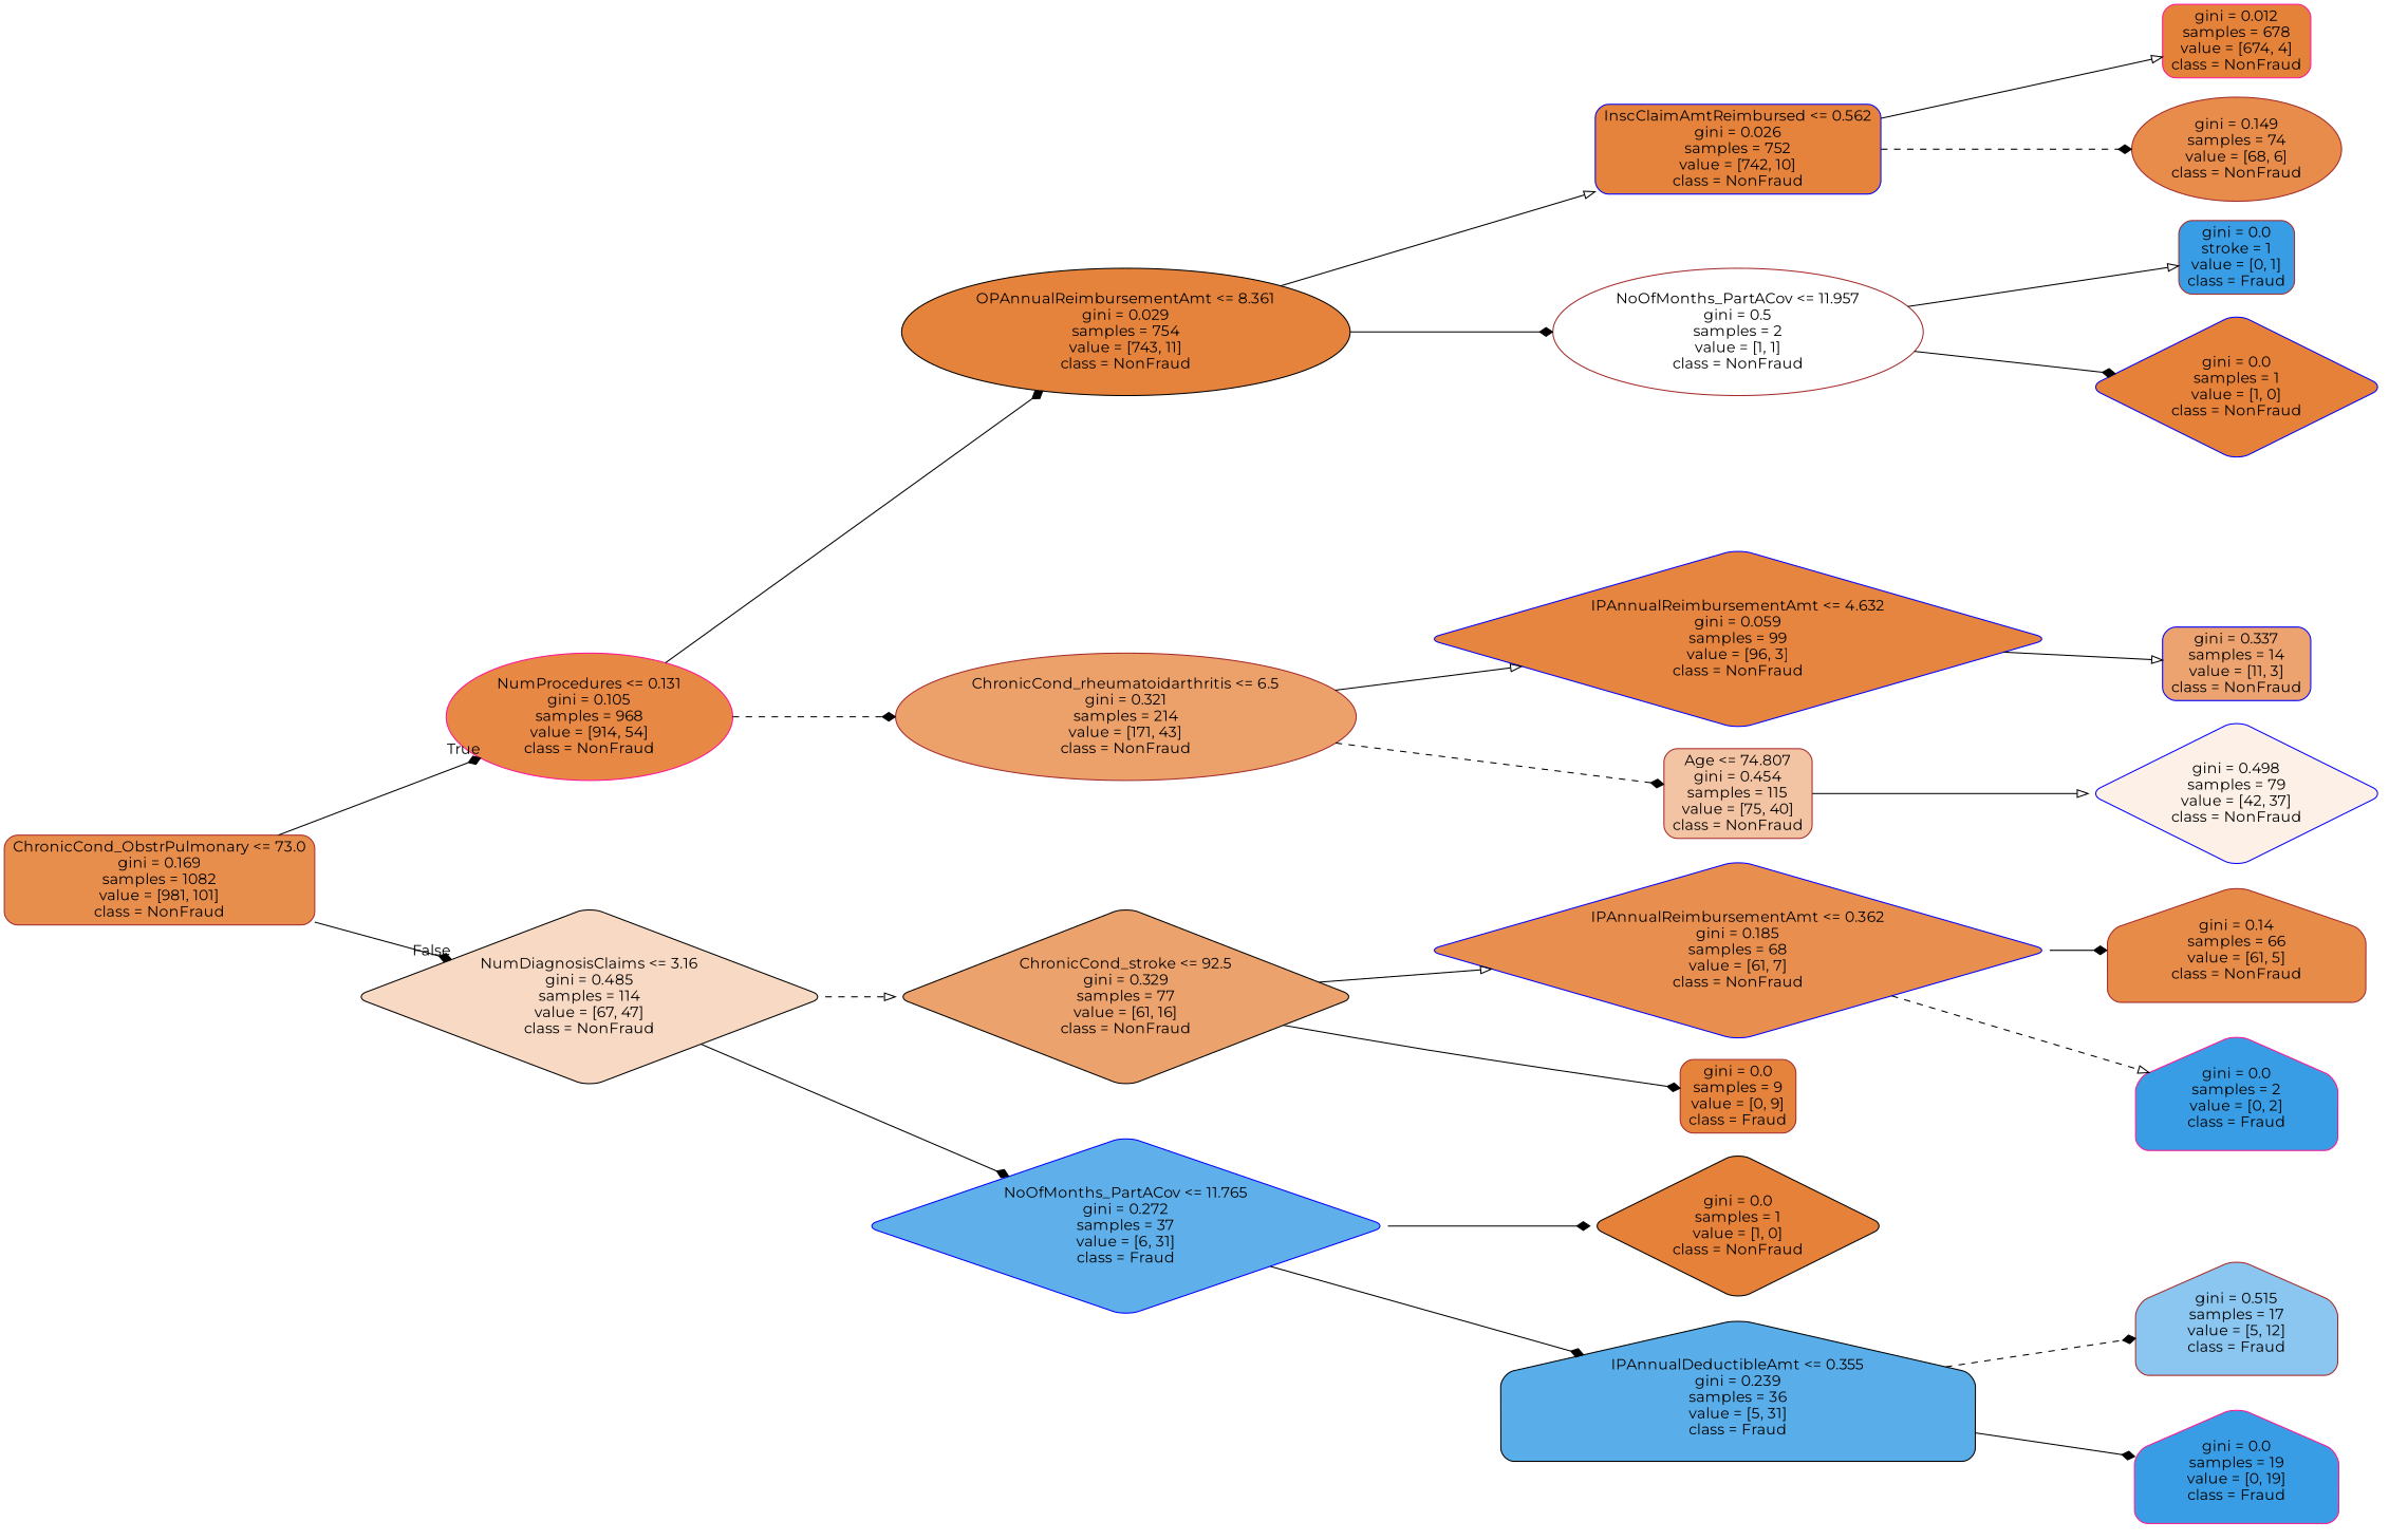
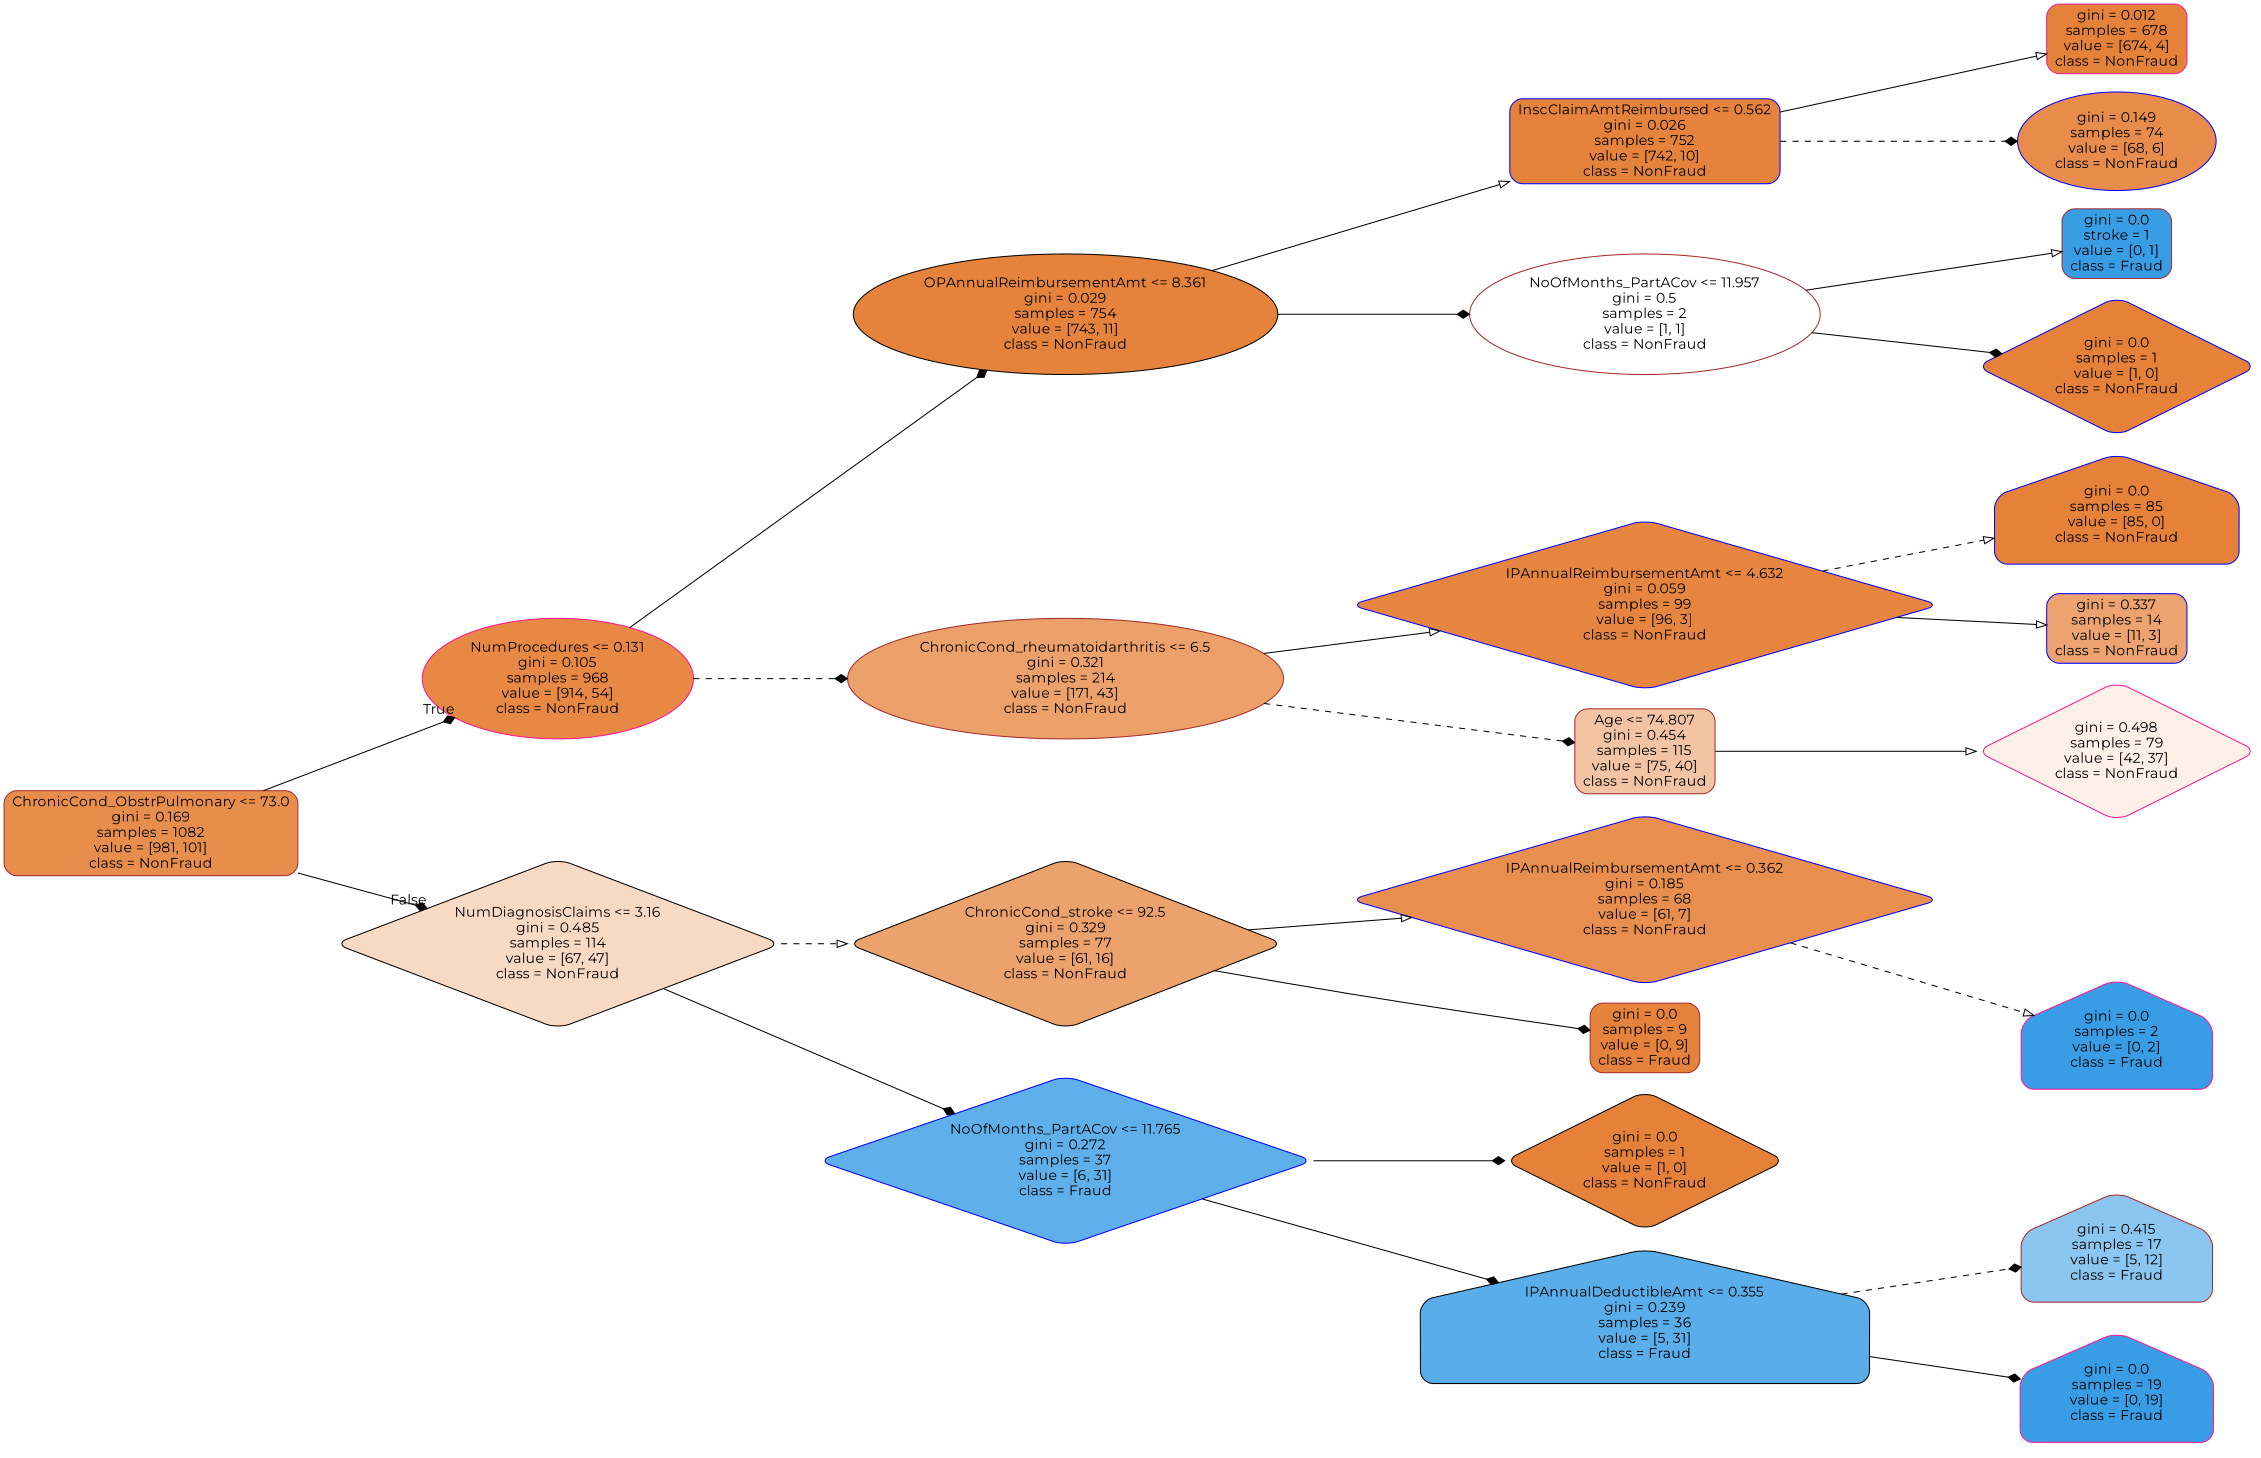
  digraph {
    fontname=Montserrat
    rankdir=LR
    node [color=blue fillcolor="#e5833c" fontname=Montserrat shape=diamond style="filled, rounded"]
    edge [arrowhead=diamond fontname=Montserrat style=solid]
    n1 [color=brown fillcolor="#e88e4d" label="ChronicCond_ObstrPulmonary <= 73.0\ngini = 0.169\nsamples = 1082\nvalue = [981, 101]\nclass = NonFraud" shape=box]
    n2 [color=deeppink fillcolor="#e78845" label="NumProcedures <= 0.131\ngini = 0.105\nsamples = 968\nvalue = [914, 54]\nclass = NonFraud" shape=ellipse]
    n3 [color=black fillcolor="#f7d9c4" label="NumDiagnosisClaims <= 3.16\ngini = 0.485\nsamples = 114\nvalue = [67, 47]\nclass = NonFraud"]
    n4 [color=black label="OPAnnualReimbursementAmt <= 8.361\ngini = 0.029\nsamples = 754\nvalue = [743, 11]\nclass = NonFraud" shape=ellipse]
    n5 [color=brown fillcolor="#eca16b" label="ChronicCond_rheumatoidarthritis <= 6.5\ngini = 0.321\nsamples = 214\nvalue = [171, 43]\nclass = NonFraud" shape=ellipse]
    n6 [color=black fillcolor="#eca26d" label="ChronicCond_stroke <= 92.5\ngini = 0.329\nsamples = 77\nvalue = [61, 16]\nclass = NonFraud"]
    n7 [fillcolor="#5fb0ea" label="NoOfMonths_PartACov <= 11.765\ngini = 0.272\nsamples = 37\nvalue = [6, 31]\nclass = Fraud"]
    n8 [label="InscClaimAmtReimbursed <= 0.562\ngini = 0.026\nsamples = 752\nvalue = [742, 10]\nclass = NonFraud" shape=box]
    n9 [color=brown fillcolor="#ffffff" label="NoOfMonths_PartACov <= 11.957\ngini = 0.5\nsamples = 2\nvalue = [1, 1]\nclass = NonFraud" shape=ellipse]
    n10 [fillcolor="#e6853f" label="IPAnnualReimbursementAmt <= 4.632\ngini = 0.059\nsamples = 99\nvalue = [96, 3]\nclass = NonFraud"]
    n11 [color=brown fillcolor="#f3c4a3" label="Age <= 74.807\ngini = 0.454\nsamples = 115\nvalue = [75, 40]\nclass = NonFraud" shape=box]
    n12 [color=deeppink fillcolor="#e5823a" label="gini = 0.012\nsamples = 678\nvalue = [674, 4]\nclass = NonFraud" shape=box]
-   n13 [color=brown fillcolor="#e78c4a" label="gini = 0.149\nsamples = 74\nvalue = [68, 6]\nclass = NonFraud" shape=ellipse]
+   n13 [fillcolor="#e78c4a" label="gini = 0.149\nsamples = 74\nvalue = [68, 6]\nclass = NonFraud" shape=ellipse]
    n14 [color=brown fillcolor="#399de5" label="gini = 0.0\nstroke = 1\nvalue = [0, 1]\nclass = Fraud" shape=box]
    n15 [fillcolor="#e58139" label="gini = 0.0\nsamples = 1\nvalue = [1, 0]\nclass = NonFraud"]
+   n16 [fillcolor="#e58139" label="gini = 0.0\nsamples = 85\nvalue = [85, 0]\nclass = NonFraud" shape=house]
    n17 [fillcolor="#eca36f" label="gini = 0.337\nsamples = 14\nvalue = [11, 3]\nclass = NonFraud" shape=box]
-   n18 [fillcolor="#fcf0e7" label="gini = 0.498\nsamples = 79\nvalue = [42, 37]\nclass = NonFraud"]
+   n18 [color=deeppink fillcolor="#fcf0e7" label="gini = 0.498\nsamples = 79\nvalue = [42, 37]\nclass = NonFraud"]
    n19 [fillcolor="#e88f50" label="IPAnnualReimbursementAmt <= 0.362\ngini = 0.185\nsamples = 68\nvalue = [61, 7]\nclass = NonFraud"]
    n20 [color=brown label="gini = 0.0\nsamples = 9\nvalue = [0, 9]\nclass = Fraud" shape=box]
    n21 [color=black fillcolor="#e58139" label="gini = 0.0\nsamples = 1\nvalue = [1, 0]\nclass = NonFraud"]
    n22 [color=black fillcolor="#59ade9" label="IPAnnualDeductibleAmt <= 0.355\ngini = 0.239\nsamples = 36\nvalue = [5, 31]\nclass = Fraud" shape=house]
-   n23 [color=brown fillcolor="#e78b49" label="gini = 0.14\nsamples = 66\nvalue = [61, 5]\nclass = NonFraud" shape=house]
    n24 [color=deeppink fillcolor="#399de5" label="gini = 0.0\nsamples = 2\nvalue = [0, 2]\nclass = Fraud" shape=house]
-   n25 [color=brown fillcolor="#8bc6f0" label="gini = 0.515\nsamples = 17\nvalue = [5, 12]\nclass = Fraud" shape=house]
+   n25 [color=brown fillcolor="#8bc6f0" label="gini = 0.415\nsamples = 17\nvalue = [5, 12]\nclass = Fraud" shape=house]
    n26 [color=deeppink fillcolor="#399de5" label="gini = 0.0\nsamples = 19\nvalue = [0, 19]\nclass = Fraud" shape=house]
    n1 -> n2 [headlabel=True labelangle=45 labeldistance=2.5]
    n1 -> n3 [headlabel=False labelangle=-45 labeldistance=2.5]
    n2 -> n4
    n2 -> n5 [style=dashed]
    n3 -> n6 [arrowhead=onormal style=dashed]
    n3 -> n7
    n4 -> n8 [arrowhead=onormal]
    n4 -> n9
    n5 -> n10 [arrowhead=onormal]
    n5 -> n11 [style=dashed]
    n6 -> n19 [arrowhead=onormal]
    n6 -> n20
    n7 -> n21
    n7 -> n22
    n8 -> n12 [arrowhead=onormal]
    n8 -> n13 [style=dashed]
    n9 -> n14 [arrowhead=onormal]
    n9 -> n15
+   n10 -> n16 [arrowhead=onormal style=dashed]
    n10 -> n17 [arrowhead=onormal]
    n11 -> n18 [arrowhead=onormal]
-   n19 -> n23
    n19 -> n24 [arrowhead=onormal style=dashed]
    n22 -> n25 [style=dashed]
    n22 -> n26
  }
